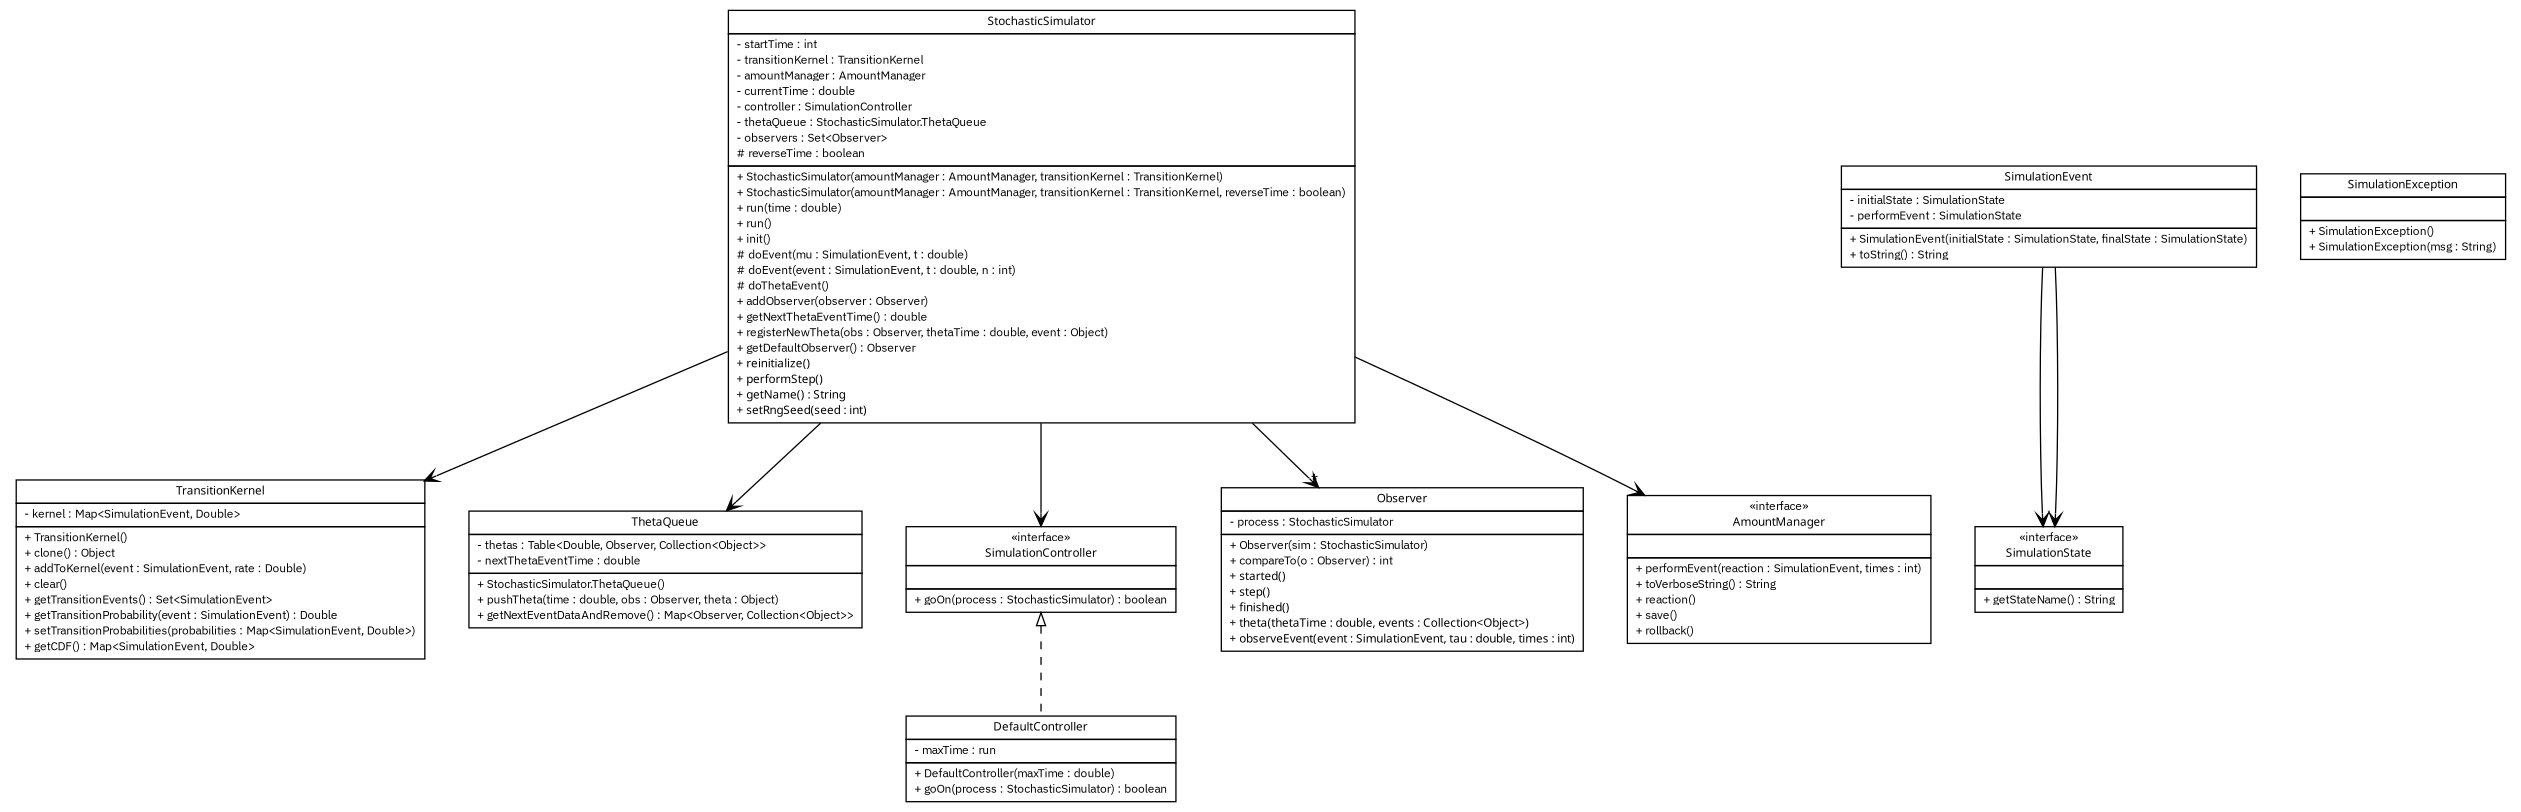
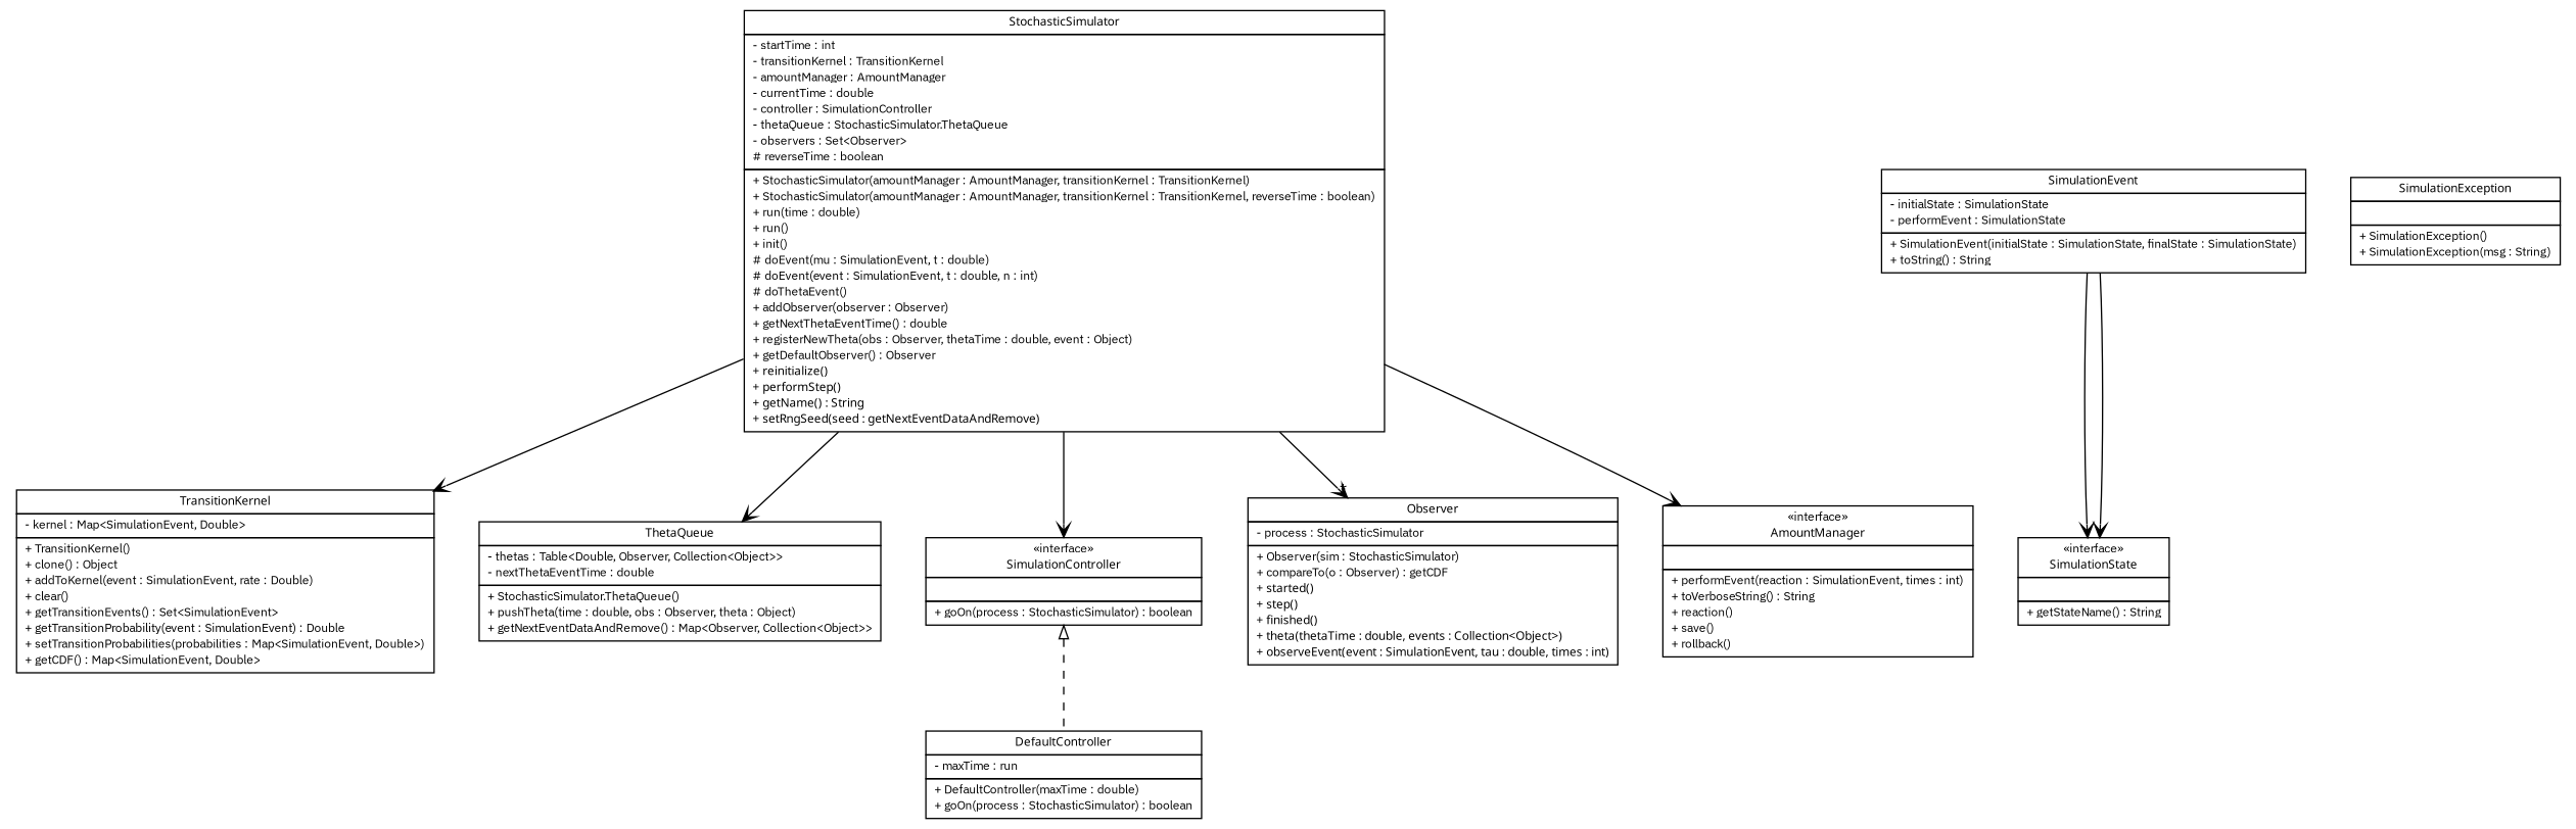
  digraph {
    fontname="IBM Plex Sans"
    nodesep=0.25
    ranksep=0.5
    node [fontcolor=black fontname="IBM Plex Sans" fontsize=9.0 shape=plaintext]
    edge [arrowhead=open color=black fontcolor=black fontname="IBM Plex Sans" fontsize=10.0 headport=p labelfontname="Trebuchet MS" labelfontsize=10 tailport=p]
    n1 [label=<<table title="broadwick.stochastic.TransitionKernel" border="0" cellborder="1" cellspacing="0" cellpadding="2" port="p" href="./TransitionKernel.html"> 		<tr><td><table border="0" cellspacing="0" cellpadding="1"> <tr><td align="center" balign="center"><font face="Trebuchet MS"> TransitionKernel </font></td></tr> 		</table></td></tr> 		<tr><td><table border="0" cellspacing="0" cellpadding="1"> <tr><td align="left" balign="left"> - kernel : Map&lt;SimulationEvent, Double&gt; </td></tr> 		</table></td></tr> 		<tr><td><table border="0" cellspacing="0" cellpadding="1"> <tr><td align="left" balign="left"> + TransitionKernel() </td></tr> <tr><td align="left" balign="left"> + clone() : Object </td></tr> <tr><td align="left" balign="left"> + addToKernel(event : SimulationEvent, rate : Double) </td></tr> <tr><td align="left" balign="left"> + clear() </td></tr> <tr><td align="left" balign="left"> + getTransitionEvents() : Set&lt;SimulationEvent&gt; </td></tr> <tr><td align="left" balign="left"> + getTransitionProbability(event : SimulationEvent) : Double </td></tr> <tr><td align="left" balign="left"> + setTransitionProbabilities(probabilities : Map&lt;SimulationEvent, Double&gt;) </td></tr> <tr><td align="left" balign="left"> + getCDF() : Map&lt;SimulationEvent, Double&gt; </td></tr> 		</table></td></tr> 		</table>>]
-   n2 [label=<<table title="broadwick.stochastic.StochasticSimulator" border="0" cellborder="1" cellspacing="0" cellpadding="2" port="p" href="./StochasticSimulator.html"> 		<tr><td><table border="0" cellspacing="0" cellpadding="1"> <tr><td align="center" balign="center"><font face="Trebuchet MS"> StochasticSimulator </font></td></tr> 		</table></td></tr> 		<tr><td><table border="0" cellspacing="0" cellpadding="1"> <tr><td align="left" balign="left"> - startTime : int </td></tr> <tr><td align="left" balign="left"> - transitionKernel : TransitionKernel </td></tr> <tr><td align="left" balign="left"> - amountManager : AmountManager </td></tr> <tr><td align="left" balign="left"> - currentTime : double </td></tr> <tr><td align="left" balign="left"> - controller : SimulationController </td></tr> <tr><td align="left" balign="left"> - thetaQueue : StochasticSimulator.ThetaQueue </td></tr> <tr><td align="left" balign="left"> - observers : Set&lt;Observer&gt; </td></tr> <tr><td align="left" balign="left"> # reverseTime : boolean </td></tr> 		</table></td></tr> 		<tr><td><table border="0" cellspacing="0" cellpadding="1"> <tr><td align="left" balign="left"> + StochasticSimulator(amountManager : AmountManager, transitionKernel : TransitionKernel) </td></tr> <tr><td align="left" balign="left"> + StochasticSimulator(amountManager : AmountManager, transitionKernel : TransitionKernel, reverseTime : boolean) </td></tr> <tr><td align="left" balign="left"> + run(time : double) </td></tr> <tr><td align="left" balign="left"> + run() </td></tr> <tr><td align="left" balign="left"> + init() </td></tr> <tr><td align="left" balign="left"> # doEvent(mu : SimulationEvent, t : double) </td></tr> <tr><td align="left" balign="left"> # doEvent(event : SimulationEvent, t : double, n : int) </td></tr> <tr><td align="left" balign="left"> # doThetaEvent() </td></tr> <tr><td align="left" balign="left"> + addObserver(observer : Observer) </td></tr> <tr><td align="left" balign="left"> + getNextThetaEventTime() : double </td></tr> <tr><td align="left" balign="left"> + registerNewTheta(obs : Observer, thetaTime : double, event : Object) </td></tr> <tr><td align="left" balign="left"> + getDefaultObserver() : Observer </td></tr> <tr><td align="left" balign="left"><font face="Trebuchet MS" point-size="9.0"> + reinitialize() </font></td></tr> <tr><td align="left" balign="left"><font face="Trebuchet MS" point-size="9.0"> + performStep() </font></td></tr> <tr><td align="left" balign="left"><font face="Trebuchet MS" point-size="9.0"> + getName() : String </font></td></tr> <tr><td align="left" balign="left"><font face="Trebuchet MS" point-size="9.0"> + setRngSeed(seed : int) </font></td></tr> 		</table></td></tr> 		</table>>]
+   n2 [label=<<table title="broadwick.stochastic.StochasticSimulator" border="0" cellborder="1" cellspacing="0" cellpadding="2" port="p" href="./StochasticSimulator.html"> 		<tr><td><table border="0" cellspacing="0" cellpadding="1"> <tr><td align="center" balign="center"><font face="Trebuchet MS"> StochasticSimulator </font></td></tr> 		</table></td></tr> 		<tr><td><table border="0" cellspacing="0" cellpadding="1"> <tr><td align="left" balign="left"> - startTime : int </td></tr> <tr><td align="left" balign="left"> - transitionKernel : TransitionKernel </td></tr> <tr><td align="left" balign="left"> - amountManager : AmountManager </td></tr> <tr><td align="left" balign="left"> - currentTime : double </td></tr> <tr><td align="left" balign="left"> - controller : SimulationController </td></tr> <tr><td align="left" balign="left"> - thetaQueue : StochasticSimulator.ThetaQueue </td></tr> <tr><td align="left" balign="left"> - observers : Set&lt;Observer&gt; </td></tr> <tr><td align="left" balign="left"> # reverseTime : boolean </td></tr> 		</table></td></tr> 		<tr><td><table border="0" cellspacing="0" cellpadding="1"> <tr><td align="left" balign="left"> + StochasticSimulator(amountManager : AmountManager, transitionKernel : TransitionKernel) </td></tr> <tr><td align="left" balign="left"> + StochasticSimulator(amountManager : AmountManager, transitionKernel : TransitionKernel, reverseTime : boolean) </td></tr> <tr><td align="left" balign="left"> + run(time : double) </td></tr> <tr><td align="left" balign="left"> + run() </td></tr> <tr><td align="left" balign="left"> + init() </td></tr> <tr><td align="left" balign="left"> # doEvent(mu : SimulationEvent, t : double) </td></tr> <tr><td align="left" balign="left"> # doEvent(event : SimulationEvent, t : double, n : int) </td></tr> <tr><td align="left" balign="left"> # doThetaEvent() </td></tr> <tr><td align="left" balign="left"> + addObserver(observer : Observer) </td></tr> <tr><td align="left" balign="left"> + getNextThetaEventTime() : double </td></tr> <tr><td align="left" balign="left"> + registerNewTheta(obs : Observer, thetaTime : double, event : Object) </td></tr> <tr><td align="left" balign="left"> + getDefaultObserver() : Observer </td></tr> <tr><td align="left" balign="left"><font face="Trebuchet MS" point-size="9.0"> + reinitialize() </font></td></tr> <tr><td align="left" balign="left"><font face="Trebuchet MS" point-size="9.0"> + performStep() </font></td></tr> <tr><td align="left" balign="left"><font face="Trebuchet MS" point-size="9.0"> + getName() : String </font></td></tr> <tr><td align="left" balign="left"><font face="Trebuchet MS" point-size="9.0"> + setRngSeed(seed : getNextEventDataAndRemove) </font></td></tr> 		</table></td></tr> 		</table>>]
    n3 [label=<<table title="broadwick.stochastic.StochasticSimulator.ThetaQueue" border="0" cellborder="1" cellspacing="0" cellpadding="2" port="p" href="./StochasticSimulator.ThetaQueue.html"> 		<tr><td><table border="0" cellspacing="0" cellpadding="1"> <tr><td align="center" balign="center"><font face="Trebuchet MS"> ThetaQueue </font></td></tr> 		</table></td></tr> 		<tr><td><table border="0" cellspacing="0" cellpadding="1"> <tr><td align="left" balign="left"> - thetas : Table&lt;Double, Observer, Collection&lt;Object&gt;&gt; </td></tr> <tr><td align="left" balign="left"> - nextThetaEventTime : double </td></tr> 		</table></td></tr> 		<tr><td><table border="0" cellspacing="0" cellpadding="1"> <tr><td align="left" balign="left"> + StochasticSimulator.ThetaQueue() </td></tr> <tr><td align="left" balign="left"> + pushTheta(time : double, obs : Observer, theta : Object) </td></tr> <tr><td align="left" balign="left"> + getNextEventDataAndRemove() : Map&lt;Observer, Collection&lt;Object&gt;&gt; </td></tr> 		</table></td></tr> 		</table>>]
    n4 [label=<<table title="broadwick.stochastic.SimulationController" border="0" cellborder="1" cellspacing="0" cellpadding="2" port="p" href="./SimulationController.html"> 		<tr><td><table border="0" cellspacing="0" cellpadding="1"> <tr><td align="center" balign="center"> &#171;interface&#187; </td></tr> <tr><td align="center" balign="center"><font face="Trebuchet MS"> SimulationController </font></td></tr> 		</table></td></tr> 		<tr><td><table border="0" cellspacing="0" cellpadding="1"> <tr><td align="left" balign="left">  </td></tr> 		</table></td></tr> 		<tr><td><table border="0" cellspacing="0" cellpadding="1"> <tr><td align="left" balign="left"> + goOn(process : StochasticSimulator) : boolean </td></tr> 		</table></td></tr> 		</table>>]
-   n5 [label=<<table title="broadwick.stochastic.Observer" border="0" cellborder="1" cellspacing="0" cellpadding="2" port="p" href="./Observer.html"> 		<tr><td><table border="0" cellspacing="0" cellpadding="1"> <tr><td align="center" balign="center"><font face="Trebuchet MS"> Observer </font></td></tr> 		</table></td></tr> 		<tr><td><table border="0" cellspacing="0" cellpadding="1"> <tr><td align="left" balign="left"> - process : StochasticSimulator </td></tr> 		</table></td></tr> 		<tr><td><table border="0" cellspacing="0" cellpadding="1"> <tr><td align="left" balign="left"> + Observer(sim : StochasticSimulator) </td></tr> <tr><td align="left" balign="left"> + compareTo(o : Observer) : int </td></tr> <tr><td align="left" balign="left"><font face="Trebuchet MS" point-size="9.0"> + started() </font></td></tr> <tr><td align="left" balign="left"><font face="Trebuchet MS" point-size="9.0"> + step() </font></td></tr> <tr><td align="left" balign="left"><font face="Trebuchet MS" point-size="9.0"> + finished() </font></td></tr> <tr><td align="left" balign="left"><font face="Trebuchet MS" point-size="9.0"> + theta(thetaTime : double, events : Collection&lt;Object&gt;) </font></td></tr> <tr><td align="left" balign="left"><font face="Trebuchet MS" point-size="9.0"> + observeEvent(event : SimulationEvent, tau : double, times : int) </font></td></tr> 		</table></td></tr> 		</table>>]
+   n5 [label=<<table title="broadwick.stochastic.Observer" border="0" cellborder="1" cellspacing="0" cellpadding="2" port="p" href="./Observer.html"> 		<tr><td><table border="0" cellspacing="0" cellpadding="1"> <tr><td align="center" balign="center"><font face="Trebuchet MS"> Observer </font></td></tr> 		</table></td></tr> 		<tr><td><table border="0" cellspacing="0" cellpadding="1"> <tr><td align="left" balign="left"> - process : StochasticSimulator </td></tr> 		</table></td></tr> 		<tr><td><table border="0" cellspacing="0" cellpadding="1"> <tr><td align="left" balign="left"> + Observer(sim : StochasticSimulator) </td></tr> <tr><td align="left" balign="left"> + compareTo(o : Observer) : getCDF </td></tr> <tr><td align="left" balign="left"><font face="Trebuchet MS" point-size="9.0"> + started() </font></td></tr> <tr><td align="left" balign="left"><font face="Trebuchet MS" point-size="9.0"> + step() </font></td></tr> <tr><td align="left" balign="left"><font face="Trebuchet MS" point-size="9.0"> + finished() </font></td></tr> <tr><td align="left" balign="left"><font face="Trebuchet MS" point-size="9.0"> + theta(thetaTime : double, events : Collection&lt;Object&gt;) </font></td></tr> <tr><td align="left" balign="left"><font face="Trebuchet MS" point-size="9.0"> + observeEvent(event : SimulationEvent, tau : double, times : int) </font></td></tr> 		</table></td></tr> 		</table>>]
    n6 [label=<<table title="broadwick.stochastic.AmountManager" border="0" cellborder="1" cellspacing="0" cellpadding="2" port="p" href="./AmountManager.html"> 		<tr><td><table border="0" cellspacing="0" cellpadding="1"> <tr><td align="center" balign="center"> &#171;interface&#187; </td></tr> <tr><td align="center" balign="center"><font face="Trebuchet MS"> AmountManager </font></td></tr> 		</table></td></tr> 		<tr><td><table border="0" cellspacing="0" cellpadding="1"> <tr><td align="left" balign="left">  </td></tr> 		</table></td></tr> 		<tr><td><table border="0" cellspacing="0" cellpadding="1"> <tr><td align="left" balign="left"> + performEvent(reaction : SimulationEvent, times : int) </td></tr> <tr><td align="left" balign="left"> + toVerboseString() : String </td></tr> <tr><td align="left" balign="left"> + reaction() </td></tr> <tr><td align="left" balign="left"> + save() </td></tr> <tr><td align="left" balign="left"> + rollback() </td></tr> 		</table></td></tr> 		</table>>]
    n7 [label=<<table title="broadwick.stochastic.DefaultController" border="0" cellborder="1" cellspacing="0" cellpadding="2" port="p" href="./DefaultController.html"> 		<tr><td><table border="0" cellspacing="0" cellpadding="1"> <tr><td align="center" balign="center"><font face="Trebuchet MS"> DefaultController </font></td></tr> 		</table></td></tr> 		<tr><td><table border="0" cellspacing="0" cellpadding="1"> <tr><td align="left" balign="left"> - maxTime : run </td></tr> 		</table></td></tr> 		<tr><td><table border="0" cellspacing="0" cellpadding="1"> <tr><td align="left" balign="left"> + DefaultController(maxTime : double) </td></tr> <tr><td align="left" balign="left"> + goOn(process : StochasticSimulator) : boolean </td></tr> 		</table></td></tr> 		</table>>]
    n8 [label=<<table title="broadwick.stochastic.SimulationState" border="0" cellborder="1" cellspacing="0" cellpadding="2" port="p" href="./SimulationState.html"> 		<tr><td><table border="0" cellspacing="0" cellpadding="1"> <tr><td align="center" balign="center"> &#171;interface&#187; </td></tr> <tr><td align="center" balign="center"><font face="Trebuchet MS"> SimulationState </font></td></tr> 		</table></td></tr> 		<tr><td><table border="0" cellspacing="0" cellpadding="1"> <tr><td align="left" balign="left">  </td></tr> 		</table></td></tr> 		<tr><td><table border="0" cellspacing="0" cellpadding="1"> <tr><td align="left" balign="left"> + getStateName() : String </td></tr> 		</table></td></tr> 		</table>>]
    n9 [label=<<table title="broadwick.stochastic.SimulationException" border="0" cellborder="1" cellspacing="0" cellpadding="2" port="p" href="./SimulationException.html"> 		<tr><td><table border="0" cellspacing="0" cellpadding="1"> <tr><td align="center" balign="center"><font face="Trebuchet MS"> SimulationException </font></td></tr> 		</table></td></tr> 		<tr><td><table border="0" cellspacing="0" cellpadding="1"> <tr><td align="left" balign="left">  </td></tr> 		</table></td></tr> 		<tr><td><table border="0" cellspacing="0" cellpadding="1"> <tr><td align="left" balign="left"> + SimulationException() </td></tr> <tr><td align="left" balign="left"> + SimulationException(msg : String) </td></tr> 		</table></td></tr> 		</table>>]
    n10 [label=<<table title="broadwick.stochastic.SimulationEvent" border="0" cellborder="1" cellspacing="0" cellpadding="2" port="p" href="./SimulationEvent.html"> 		<tr><td><table border="0" cellspacing="0" cellpadding="1"> <tr><td align="center" balign="center"><font face="Trebuchet MS"> SimulationEvent </font></td></tr> 		</table></td></tr> 		<tr><td><table border="0" cellspacing="0" cellpadding="1"> <tr><td align="left" balign="left"> - initialState : SimulationState </td></tr> <tr><td align="left" balign="left"> - performEvent : SimulationState </td></tr> 		</table></td></tr> 		<tr><td><table border="0" cellspacing="0" cellpadding="1"> <tr><td align="left" balign="left"> + SimulationEvent(initialState : SimulationState, finalState : SimulationState) </td></tr> <tr><td align="left" balign="left"> + toString() : String </td></tr> 		</table></td></tr> 		</table>>]
    n2 -> n1
    n2 -> n3
    n2 -> n4
    n2 -> n5 [headlabel="*"]
    n2 -> n6
    n4 -> n7 [arrowtail=empty dir=back fontsize=10 style=dashed arrowhead="" color="" fontcolor=""]
    n10 -> n8
    n10 -> n8
  }
